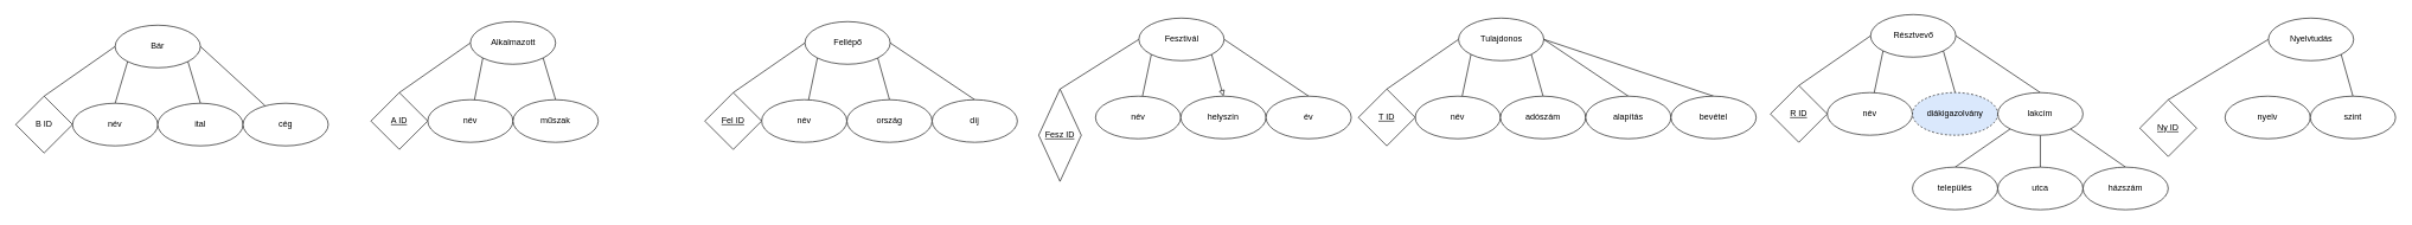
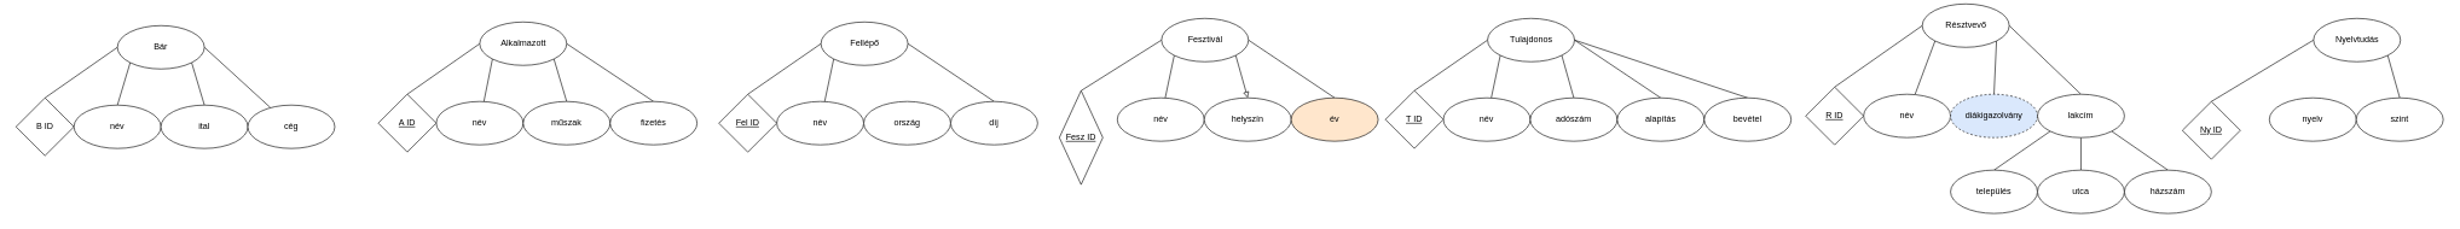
  <mxCell id="0" />
  <mxCell id="1" parent="0" />
  <mxCell id="2" style="rounded=0;orthogonalLoop=1;jettySize=auto;html=1;exitX=0;exitY=1;exitDx=0;exitDy=0;endArrow=none;endFill=0;" edge="1" parent="1" source="6" target="7"><mxGeometry relative="1" as="geometry" /></mxCell>
  <mxCell id="3" style="rounded=0;orthogonalLoop=1;jettySize=auto;html=1;exitX=1;exitY=1;exitDx=0;exitDy=0;entryX=0.5;entryY=0;entryDx=0;entryDy=0;endArrow=none;endFill=0;" edge="1" parent="1" source="6" target="8"><mxGeometry relative="1" as="geometry" /></mxCell>
+ <mxCell id="4" style="rounded=0;orthogonalLoop=1;jettySize=auto;html=1;exitX=1;exitY=0.5;exitDx=0;exitDy=0;entryX=0.5;entryY=0;entryDx=0;entryDy=0;endArrow=none;endFill=0;" edge="1" parent="1" source="6" target="9"><mxGeometry relative="1" as="geometry" /></mxCell>
  <mxCell id="5" style="rounded=0;orthogonalLoop=1;jettySize=auto;html=1;exitX=0;exitY=0.5;exitDx=0;exitDy=0;entryX=0.5;entryY=0;entryDx=0;entryDy=0;endArrow=none;endFill=0;" edge="1" parent="1" source="6" target="10"><mxGeometry relative="1" as="geometry" /></mxCell>
  <mxCell id="6" value="Alkalmazott" style="ellipse;html=1;" vertex="1" parent="1"><mxGeometry x="660" y="30" width="120" height="60" as="geometry" /></mxCell>
  <mxCell id="7" value="név" style="ellipse;whiteSpace=wrap;html=1;" vertex="1" parent="1"><mxGeometry x="600" y="140" width="120" height="60" as="geometry" /></mxCell>
  <mxCell id="8" value="műszak" style="ellipse;whiteSpace=wrap;html=1;" vertex="1" parent="1"><mxGeometry x="720" y="140" width="120" height="60" as="geometry" /></mxCell>
+ <mxCell id="9" value="fizetés" style="ellipse;whiteSpace=wrap;html=1;" vertex="1" parent="1"><mxGeometry x="840" y="140" width="120" height="60" as="geometry" /></mxCell>
  <mxCell id="10" value="&lt;u&gt;A ID&lt;/u&gt;" style="rhombus;whiteSpace=wrap;html=1;" vertex="1" parent="1"><mxGeometry x="520" y="130" width="80" height="80" as="geometry" /></mxCell>
  <mxCell id="11" style="rounded=0;orthogonalLoop=1;jettySize=auto;html=1;exitX=0;exitY=1;exitDx=0;exitDy=0;entryX=0.5;entryY=0;entryDx=0;entryDy=0;endArrow=none;endFill=0;" edge="1" parent="1" source="15" target="17"><mxGeometry relative="1" as="geometry" /></mxCell>
  <mxCell id="12" style="rounded=0;orthogonalLoop=1;jettySize=auto;html=1;exitX=1;exitY=1;exitDx=0;exitDy=0;entryX=0.5;entryY=0;entryDx=0;entryDy=0;endArrow=none;endFill=0;" edge="1" parent="1" source="15" target="18"><mxGeometry relative="1" as="geometry" /></mxCell>
  <mxCell id="13" style="rounded=0;orthogonalLoop=1;jettySize=auto;html=1;exitX=1;exitY=0.5;exitDx=0;exitDy=0;endArrow=none;endFill=0;" edge="1" parent="1" source="15" target="19"><mxGeometry relative="1" as="geometry" /></mxCell>
  <mxCell id="14" style="rounded=0;orthogonalLoop=1;jettySize=auto;html=1;exitX=0;exitY=0.5;exitDx=0;exitDy=0;entryX=0.5;entryY=0;entryDx=0;entryDy=0;endArrow=none;endFill=0;" edge="1" parent="1" source="15" target="16"><mxGeometry relative="1" as="geometry" /></mxCell>
  <mxCell id="15" value="Bár" style="ellipse;whiteSpace=wrap;html=1;" vertex="1" parent="1"><mxGeometry x="160" y="35" width="120" height="60" as="geometry" /></mxCell>
  <mxCell id="16" value="B ID" style="rhombus;whiteSpace=wrap;html=1;" vertex="1" parent="1"><mxGeometry x="20" y="135" width="80" height="80" as="geometry" /></mxCell>
  <mxCell id="17" value="név" style="ellipse;whiteSpace=wrap;html=1;" vertex="1" parent="1"><mxGeometry x="100" y="145" width="120" height="60" as="geometry" /></mxCell>
  <mxCell id="18" value="ital" style="ellipse;whiteSpace=wrap;html=1;" vertex="1" parent="1"><mxGeometry x="220" y="145" width="120" height="60" as="geometry" /></mxCell>
  <mxCell id="19" value="cég" style="ellipse;whiteSpace=wrap;html=1;" vertex="1" parent="1"><mxGeometry x="340" y="145" width="120" height="60" as="geometry" /></mxCell>
  <mxCell id="20" style="rounded=0;orthogonalLoop=1;jettySize=auto;html=1;exitX=0;exitY=1;exitDx=0;exitDy=0;endArrow=none;endFill=0;" edge="1" parent="1" source="24" target="25"><mxGeometry relative="1" as="geometry" /></mxCell>
- <mxCell id="21" style="rounded=0;orthogonalLoop=1;jettySize=auto;html=1;exitX=1;exitY=1;exitDx=0;exitDy=0;entryX=0.5;entryY=0;entryDx=0;entryDy=0;endArrow=none;endFill=0;" edge="1" parent="1" source="24" target="26"><mxGeometry relative="1" as="geometry" /></mxCell>
  <mxCell id="22" style="rounded=0;orthogonalLoop=1;jettySize=auto;html=1;exitX=1;exitY=0.5;exitDx=0;exitDy=0;entryX=0.5;entryY=0;entryDx=0;entryDy=0;endArrow=none;endFill=0;" edge="1" parent="1" source="24" target="27"><mxGeometry relative="1" as="geometry" /></mxCell>
  <mxCell id="23" style="rounded=0;orthogonalLoop=1;jettySize=auto;html=1;exitX=0;exitY=0.5;exitDx=0;exitDy=0;entryX=0.5;entryY=0;entryDx=0;entryDy=0;endArrow=none;endFill=0;" edge="1" parent="1" source="24" target="28"><mxGeometry relative="1" as="geometry" /></mxCell>
  <mxCell id="24" value="Fellépő" style="ellipse;html=1;" vertex="1" parent="1"><mxGeometry x="1131" y="30" width="120" height="60" as="geometry" /></mxCell>
  <mxCell id="25" value="név" style="ellipse;whiteSpace=wrap;html=1;" vertex="1" parent="1"><mxGeometry x="1070" y="140" width="120" height="60" as="geometry" /></mxCell>
  <mxCell id="26" value="ország" style="ellipse;whiteSpace=wrap;html=1;" vertex="1" parent="1"><mxGeometry x="1190" y="140" width="120" height="60" as="geometry" /></mxCell>
  <mxCell id="27" value="díj" style="ellipse;whiteSpace=wrap;html=1;" vertex="1" parent="1"><mxGeometry x="1310" y="140" width="120" height="60" as="geometry" /></mxCell>
  <mxCell id="28" value="&lt;u&gt;Fel ID&lt;/u&gt;" style="rhombus;whiteSpace=wrap;html=1;" vertex="1" parent="1"><mxGeometry x="990" y="130" width="80" height="80" as="geometry" /></mxCell>
  <mxCell id="29" style="rounded=0;orthogonalLoop=1;jettySize=auto;html=1;exitX=0;exitY=1;exitDx=0;exitDy=0;endArrow=none;endFill=0;" edge="1" parent="1" source="33" target="34"><mxGeometry relative="1" as="geometry" /></mxCell>
  <mxCell id="30" style="rounded=0;orthogonalLoop=1;jettySize=auto;html=1;exitX=1;exitY=1;exitDx=0;exitDy=0;entryX=0.5;entryY=0;entryDx=0;entryDy=0;endArrow=block;endFill=0;" edge="1" parent="1" source="33" target="35"><mxGeometry relative="1" as="geometry" /></mxCell>
  <mxCell id="31" style="rounded=0;orthogonalLoop=1;jettySize=auto;html=1;exitX=1;exitY=0.5;exitDx=0;exitDy=0;entryX=0.5;entryY=0;entryDx=0;entryDy=0;endArrow=none;endFill=0;" edge="1" parent="1" source="33" target="36"><mxGeometry relative="1" as="geometry" /></mxCell>
  <mxCell id="32" style="rounded=0;orthogonalLoop=1;jettySize=auto;html=1;exitX=0;exitY=0.5;exitDx=0;exitDy=0;entryX=0.5;entryY=0;entryDx=0;entryDy=0;endArrow=none;endFill=0;" edge="1" parent="1" source="33" target="37"><mxGeometry relative="1" as="geometry" /></mxCell>
  <mxCell id="33" value="Fesztivál" style="ellipse;html=1;" vertex="1" parent="1"><mxGeometry x="1601" y="25" width="120" height="60" as="geometry" /></mxCell>
  <mxCell id="34" value="név" style="ellipse;whiteSpace=wrap;html=1;" vertex="1" parent="1"><mxGeometry x="1540" y="135" width="120" height="60" as="geometry" /></mxCell>
  <mxCell id="35" value="helyszín" style="ellipse;whiteSpace=wrap;html=1;" vertex="1" parent="1"><mxGeometry x="1660" y="135" width="120" height="60" as="geometry" /></mxCell>
- <mxCell id="36" value="év" style="ellipse;whiteSpace=wrap;html=1;" vertex="1" parent="1"><mxGeometry x="1780" y="135" width="120" height="60" as="geometry" /></mxCell>
+ <mxCell id="36" value="év" style="ellipse;whiteSpace=wrap;html=1;fillColor=#ffe6cc;" vertex="1" parent="1"><mxGeometry x="1780" y="135" width="120" height="60" as="geometry" /></mxCell>
  <mxCell id="37" value="&lt;u&gt;Fesz ID&lt;/u&gt;" style="rhombus;whiteSpace=wrap;html=1;" vertex="1" parent="1"><mxGeometry x="1460" y="125" width="60" height="130" as="geometry" /></mxCell>
  <mxCell id="38" style="rounded=0;orthogonalLoop=1;jettySize=auto;html=1;exitX=0;exitY=1;exitDx=0;exitDy=0;endArrow=none;endFill=0;" edge="1" parent="1" source="42" target="43"><mxGeometry relative="1" as="geometry" /></mxCell>
  <mxCell id="39" style="rounded=0;orthogonalLoop=1;jettySize=auto;html=1;exitX=1;exitY=1;exitDx=0;exitDy=0;entryX=0.5;entryY=0;entryDx=0;entryDy=0;endArrow=none;endFill=0;" edge="1" parent="1" source="42" target="44"><mxGeometry relative="1" as="geometry" /></mxCell>
  <mxCell id="40" style="rounded=0;orthogonalLoop=1;jettySize=auto;html=1;exitX=1;exitY=0.5;exitDx=0;exitDy=0;entryX=0.5;entryY=0;entryDx=0;entryDy=0;endArrow=none;endFill=0;" edge="1" parent="1" source="42" target="45"><mxGeometry relative="1" as="geometry" /></mxCell>
  <mxCell id="41" style="rounded=0;orthogonalLoop=1;jettySize=auto;html=1;exitX=0;exitY=0.5;exitDx=0;exitDy=0;entryX=0.5;entryY=0;entryDx=0;entryDy=0;endArrow=none;endFill=0;" edge="1" parent="1" source="42" target="46"><mxGeometry relative="1" as="geometry" /></mxCell>
  <mxCell id="42" value="Tulajdonos" style="ellipse;html=1;" vertex="1" parent="1"><mxGeometry x="2051" y="25" width="120" height="60" as="geometry" /></mxCell>
  <mxCell id="43" value="név" style="ellipse;whiteSpace=wrap;html=1;" vertex="1" parent="1"><mxGeometry x="1990" y="135" width="120" height="60" as="geometry" /></mxCell>
  <mxCell id="44" value="adószám" style="ellipse;whiteSpace=wrap;html=1;" vertex="1" parent="1"><mxGeometry x="2110" y="135" width="120" height="60" as="geometry" /></mxCell>
  <mxCell id="45" value="alapítás" style="ellipse;whiteSpace=wrap;html=1;" vertex="1" parent="1"><mxGeometry x="2230" y="135" width="120" height="60" as="geometry" /></mxCell>
  <mxCell id="46" value="&lt;u&gt;T ID&lt;/u&gt;" style="rhombus;whiteSpace=wrap;html=1;" vertex="1" parent="1"><mxGeometry x="1910" y="125" width="80" height="80" as="geometry" /></mxCell>
  <mxCell id="47" style="rounded=0;orthogonalLoop=1;jettySize=auto;html=1;exitX=0.5;exitY=0;exitDx=0;exitDy=0;entryX=1;entryY=0.5;entryDx=0;entryDy=0;endArrow=none;endFill=0;" edge="1" parent="1" source="48" target="42"><mxGeometry relative="1" as="geometry" /></mxCell>
  <mxCell id="48" value="bevétel" style="ellipse;whiteSpace=wrap;html=1;" vertex="1" parent="1"><mxGeometry x="2350" y="135" width="120" height="60" as="geometry" /></mxCell>
  <mxCell id="49" style="edgeStyle=orthogonalEdgeStyle;rounded=0;orthogonalLoop=1;jettySize=auto;html=1;exitX=0.5;exitY=1;exitDx=0;exitDy=0;" edge="1" parent="1" source="48" target="48"><mxGeometry relative="1" as="geometry" /></mxCell>
  <mxCell id="50" style="rounded=0;orthogonalLoop=1;jettySize=auto;html=1;exitX=0;exitY=1;exitDx=0;exitDy=0;endArrow=none;endFill=0;" edge="1" parent="1" source="54" target="55"><mxGeometry relative="1" as="geometry" /></mxCell>
  <mxCell id="51" style="rounded=0;orthogonalLoop=1;jettySize=auto;html=1;exitX=1;exitY=1;exitDx=0;exitDy=0;entryX=0.5;entryY=0;entryDx=0;entryDy=0;endArrow=none;endFill=0;" edge="1" parent="1" source="54" target="56"><mxGeometry relative="1" as="geometry" /></mxCell>
  <mxCell id="52" style="rounded=0;orthogonalLoop=1;jettySize=auto;html=1;exitX=1;exitY=0.5;exitDx=0;exitDy=0;entryX=0.5;entryY=0;entryDx=0;entryDy=0;endArrow=none;endFill=0;" edge="1" parent="1" source="54" target="60"><mxGeometry relative="1" as="geometry" /></mxCell>
  <mxCell id="53" style="rounded=0;orthogonalLoop=1;jettySize=auto;html=1;exitX=0;exitY=0.5;exitDx=0;exitDy=0;entryX=0.5;entryY=0;entryDx=0;entryDy=0;endArrow=none;endFill=0;" edge="1" parent="1" source="54" target="61"><mxGeometry relative="1" as="geometry" /></mxCell>
- <mxCell id="54" value="Résztvevő" style="ellipse;html=1;" vertex="1" parent="1"><mxGeometry x="2631" y="20" width="120" height="60" as="geometry" /></mxCell>
+ <mxCell id="54" value="Résztvevő" style="ellipse;html=1;" vertex="1" parent="1"><mxGeometry x="2651" y="5" width="120" height="60" as="geometry" /></mxCell>
  <mxCell id="55" value="név" style="ellipse;whiteSpace=wrap;html=1;" vertex="1" parent="1"><mxGeometry x="2570" y="130" width="120" height="60" as="geometry" /></mxCell>
  <mxCell id="56" value="diákigazolvány" style="ellipse;whiteSpace=wrap;html=1;dashed=1;fillColor=#dae8fc;" vertex="1" parent="1"><mxGeometry x="2690" y="130" width="120" height="60" as="geometry" /></mxCell>
  <mxCell id="57" style="rounded=0;orthogonalLoop=1;jettySize=auto;html=1;exitX=0;exitY=1;exitDx=0;exitDy=0;entryX=0.5;entryY=0;entryDx=0;entryDy=0;endArrow=none;endFill=0;" edge="1" parent="1" source="60" target="62"><mxGeometry relative="1" as="geometry" /></mxCell>
  <mxCell id="58" style="rounded=0;orthogonalLoop=1;jettySize=auto;html=1;exitX=0.5;exitY=1;exitDx=0;exitDy=0;entryX=0.5;entryY=0;entryDx=0;entryDy=0;endArrow=none;endFill=0;" edge="1" parent="1" source="60" target="64"><mxGeometry relative="1" as="geometry" /></mxCell>
  <mxCell id="59" style="rounded=0;orthogonalLoop=1;jettySize=auto;html=1;exitX=1;exitY=1;exitDx=0;exitDy=0;entryX=0.5;entryY=0;entryDx=0;entryDy=0;endArrow=none;endFill=0;" edge="1" parent="1" source="60" target="63"><mxGeometry relative="1" as="geometry" /></mxCell>
  <mxCell id="60" value="lakcím" style="ellipse;whiteSpace=wrap;html=1;" vertex="1" parent="1"><mxGeometry x="2810" y="130" width="120" height="60" as="geometry" /></mxCell>
  <mxCell id="61" value="&lt;u&gt;R ID&lt;/u&gt;" style="rhombus;whiteSpace=wrap;html=1;" vertex="1" parent="1"><mxGeometry x="2490" y="120" width="80" height="80" as="geometry" /></mxCell>
  <mxCell id="62" value="település" style="ellipse;whiteSpace=wrap;html=1;" vertex="1" parent="1"><mxGeometry x="2690" y="235" width="120" height="60" as="geometry" /></mxCell>
  <mxCell id="63" value="házszám" style="ellipse;whiteSpace=wrap;html=1;" vertex="1" parent="1"><mxGeometry x="2930" y="235" width="120" height="60" as="geometry" /></mxCell>
  <mxCell id="64" value="utca" style="ellipse;whiteSpace=wrap;html=1;" vertex="1" parent="1"><mxGeometry x="2810" y="235" width="120" height="60" as="geometry" /></mxCell>
  <mxCell id="65" style="rounded=0;orthogonalLoop=1;jettySize=auto;html=1;exitX=1;exitY=1;exitDx=0;exitDy=0;entryX=0.5;entryY=0;entryDx=0;entryDy=0;endArrow=none;endFill=0;" edge="1" parent="1" source="67" target="69"><mxGeometry relative="1" as="geometry" /></mxCell>
  <mxCell id="66" style="rounded=0;orthogonalLoop=1;jettySize=auto;html=1;exitX=0;exitY=0.5;exitDx=0;exitDy=0;entryX=0.5;entryY=0;entryDx=0;entryDy=0;endArrow=none;endFill=0;" edge="1" parent="1" source="67" target="70"><mxGeometry relative="1" as="geometry" /></mxCell>
  <mxCell id="67" value="Nyelvtudás" style="ellipse;html=1;" vertex="1" parent="1"><mxGeometry x="3191" y="25" width="120" height="60" as="geometry" /></mxCell>
  <mxCell id="68" value="nyelv" style="ellipse;whiteSpace=wrap;html=1;" vertex="1" parent="1"><mxGeometry x="3130" y="135" width="120" height="60" as="geometry" /></mxCell>
  <mxCell id="69" value="szint" style="ellipse;whiteSpace=wrap;html=1;" vertex="1" parent="1"><mxGeometry x="3250" y="135" width="120" height="60" as="geometry" /></mxCell>
  <mxCell id="70" value="&lt;u&gt;Ny ID&lt;/u&gt;" style="rhombus;whiteSpace=wrap;html=1;" vertex="1" parent="1"><mxGeometry x="3010" y="140" width="80" height="80" as="geometry" /></mxCell>
